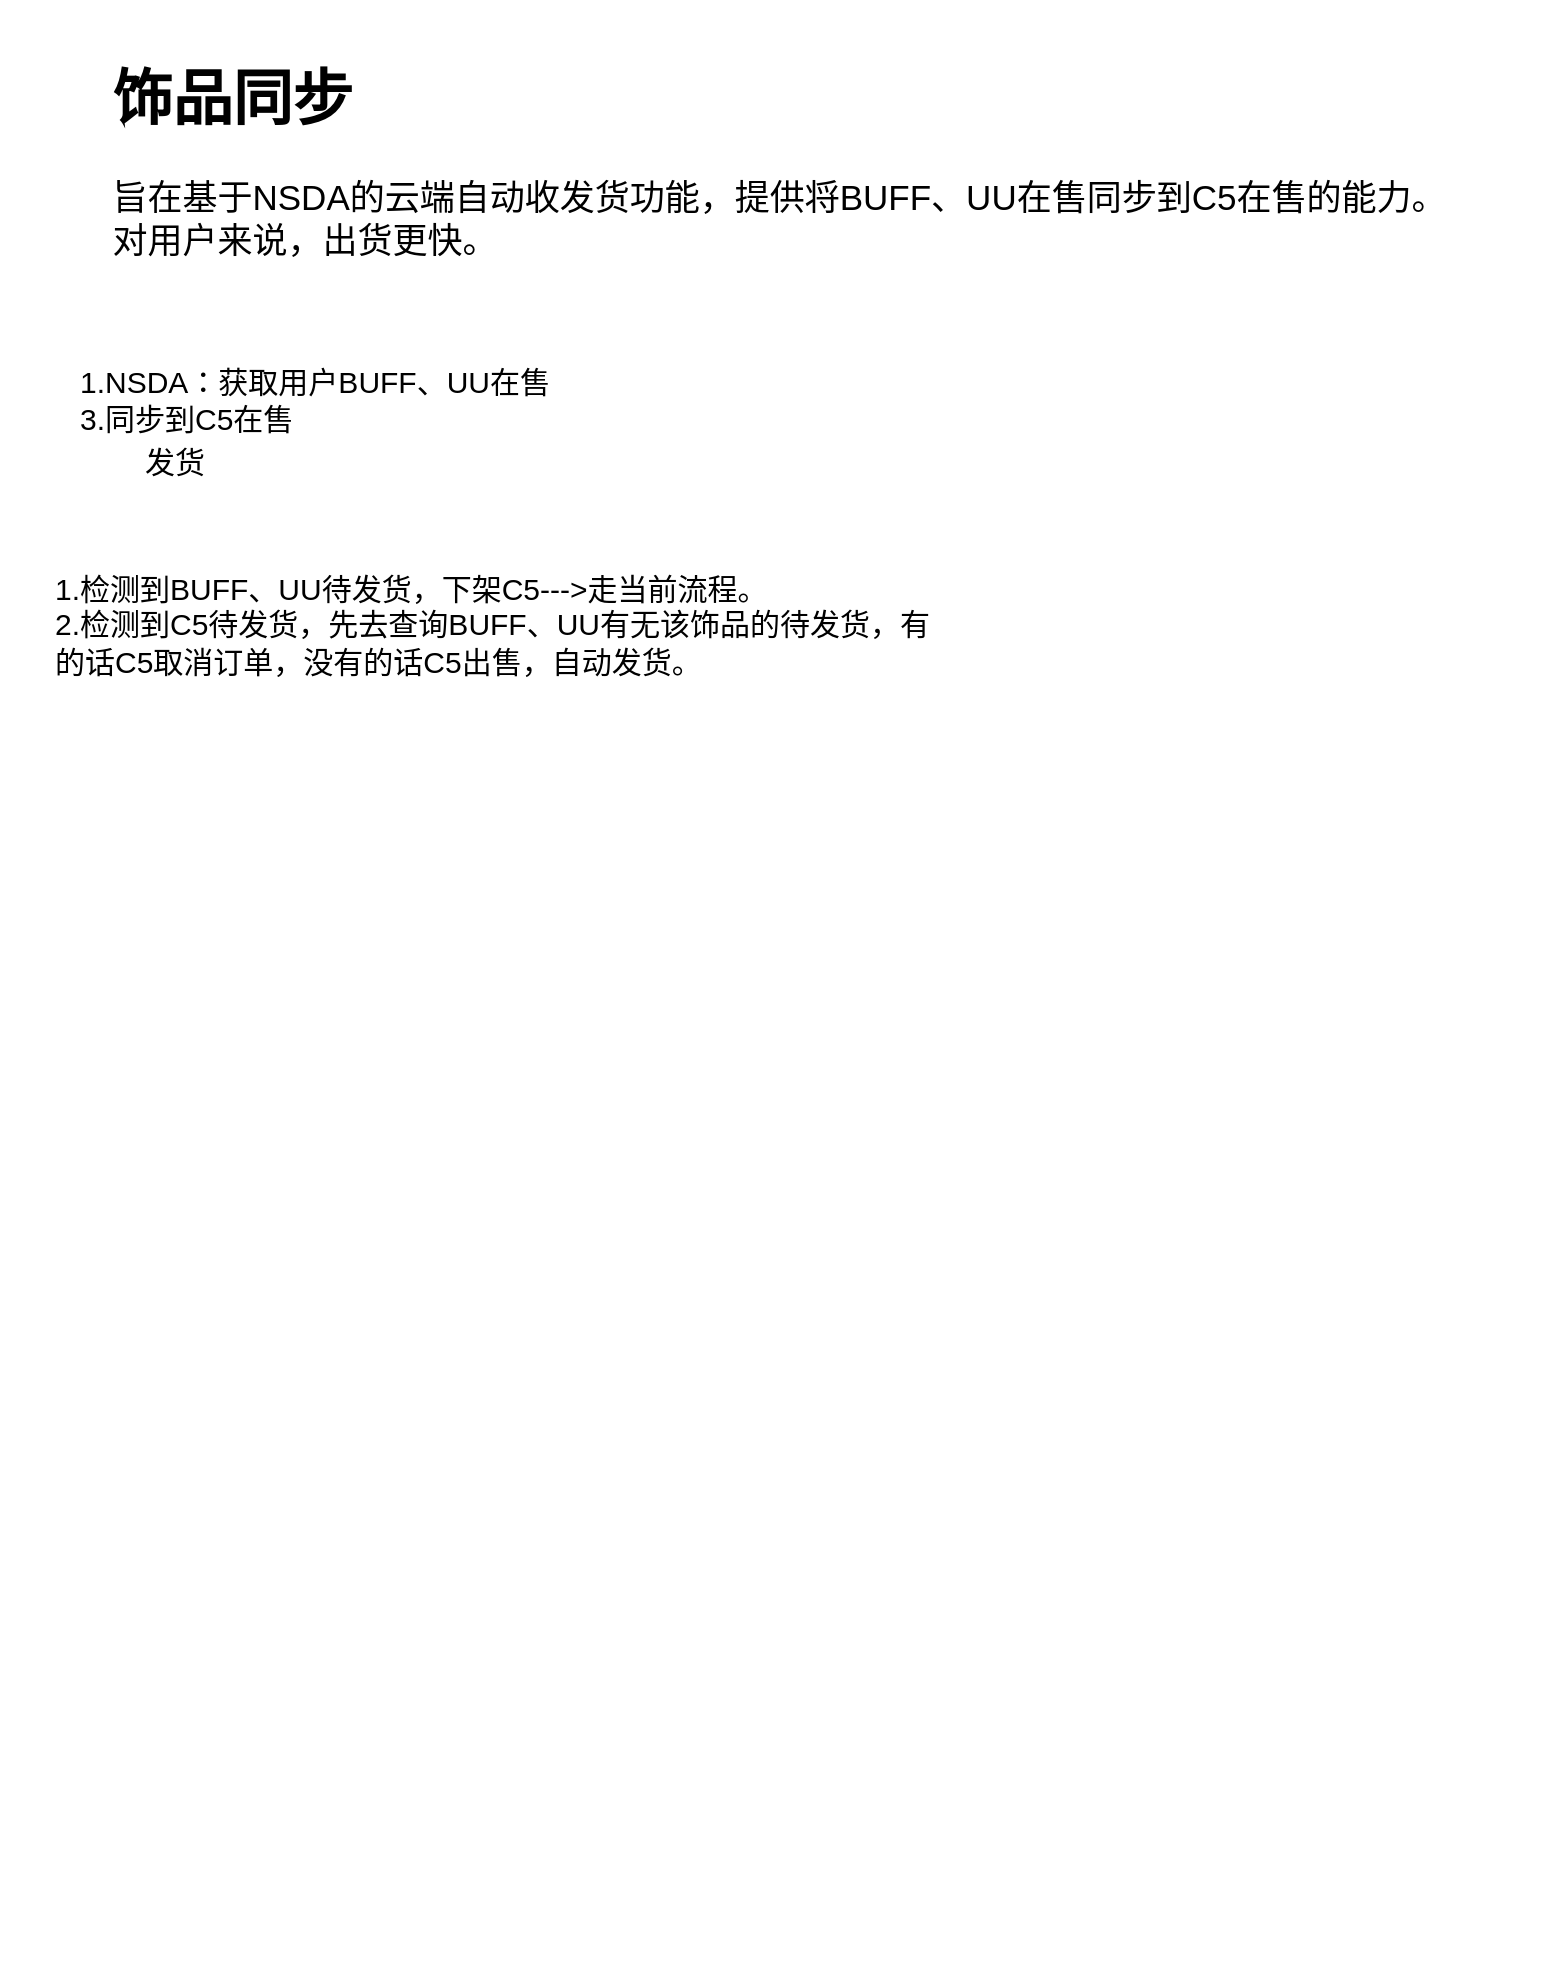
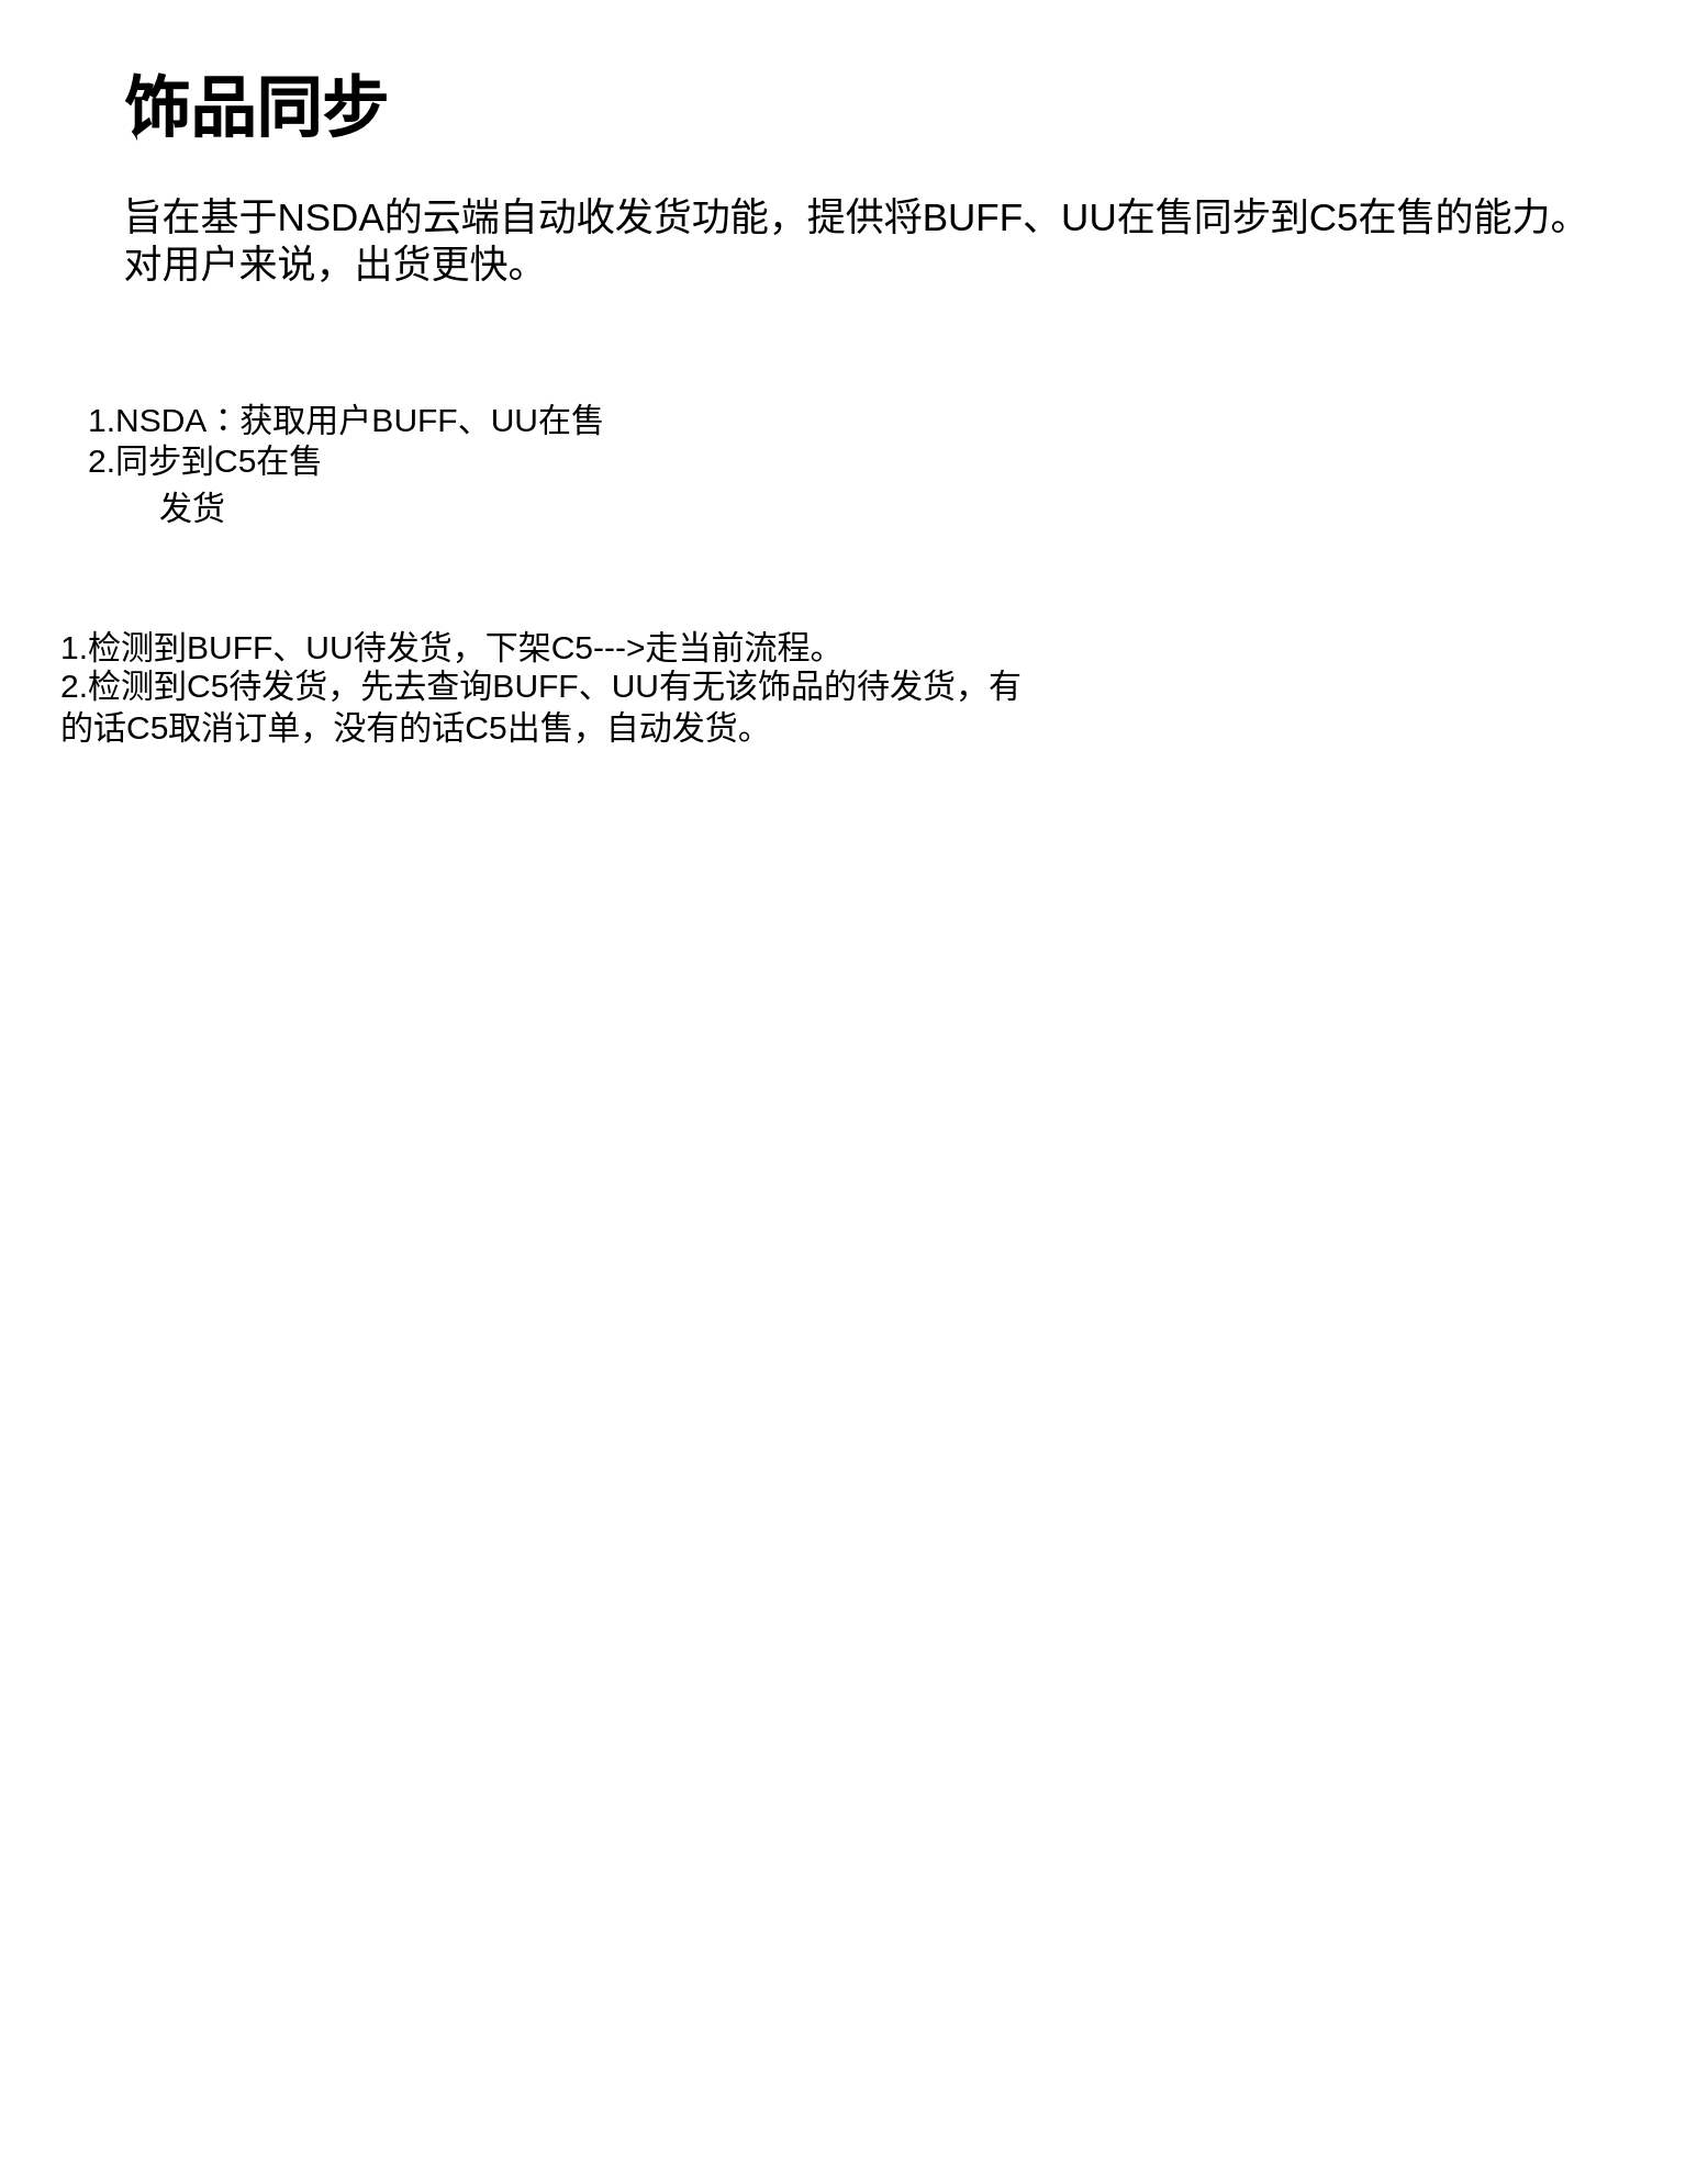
  <mxCell id="0" />
  <mxCell id="1" parent="0" />
  <mxCell id="2" value="&lt;h1&gt;&lt;b style=&quot;border-color: var(--border-color); font-size: 12px; text-align: center;&quot;&gt;&lt;font style=&quot;border-color: var(--border-color); font-size: 24px;&quot;&gt;饰品同步&lt;/font&gt;&lt;/b&gt;&lt;br&gt;&lt;/h1&gt;&lt;div&gt;&lt;font style=&quot;font-size: 14px;&quot;&gt;旨在基于NSDA的云端自动收发货功能，提供将BUFF、UU在售同步到C5在售的能力。&lt;/font&gt;&lt;/div&gt;&lt;div&gt;&lt;span style=&quot;font-size: 14px;&quot;&gt;对用户来说，出货更快。&lt;/span&gt;&lt;/div&gt;" style="text;html=1;strokeColor=none;fillColor=none;spacing=5;spacingTop=-20;whiteSpace=wrap;overflow=hidden;rounded=0;" vertex="1" parent="1"><mxGeometry x="40" width="560" height="130" as="geometry" y="20" /></mxCell>
- <mxCell id="3" value="1.NSDA：获取用户BUFF、UU在售&lt;br&gt;3.同步到C5在售" style="text;html=1;strokeColor=none;fillColor=none;align=left;verticalAlign=middle;whiteSpace=wrap;rounded=0;" vertex="1" parent="1"><mxGeometry x="30" y="140" width="280" height="40" as="geometry" /></mxCell>
+ <mxCell id="3" value="1.NSDA：获取用户BUFF、UU在售&lt;br&gt;2.同步到C5在售" style="text;html=1;strokeColor=none;fillColor=none;align=left;verticalAlign=middle;whiteSpace=wrap;rounded=0;" vertex="1" parent="1"><mxGeometry x="30" y="140" width="280" height="40" as="geometry" /></mxCell>
  <mxCell id="4" value="1.检测到BUFF、UU待发货，下架C5---&amp;gt;走当前流程。&lt;br&gt;2.检测到C5待发货，先去查询BUFF、UU有无该饰品的待发货，有的话C5取消订单，没有的话C5出售，自动发货。" style="text;html=1;strokeColor=none;fillColor=none;align=left;verticalAlign=middle;whiteSpace=wrap;rounded=0;" vertex="1" parent="1"><mxGeometry y="190" width="360" height="120" as="geometry" x="20" /></mxCell>
  <mxCell id="5" value="发货" style="text;html=1;strokeColor=none;fillColor=none;align=center;verticalAlign=middle;whiteSpace=wrap;rounded=0;" vertex="1" parent="1"><mxGeometry x="40" y="170" width="60" height="30" as="geometry" /></mxCell>
  <mxCell id="6" style="edgeStyle=orthogonalEdgeStyle;rounded=0;orthogonalLoop=1;jettySize=auto;html=1;exitX=1;exitY=0.5;exitDx=0;exitDy=0;entryX=1;entryY=0.5;entryDx=0;entryDy=0;" edge="1" parent="1"><mxGeometry relative="1" as="geometry"><mxPoint x="470" y="770" as="targetPoint" /></mxGeometry></mxCell>
